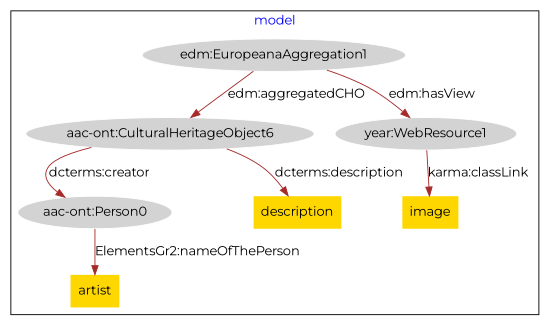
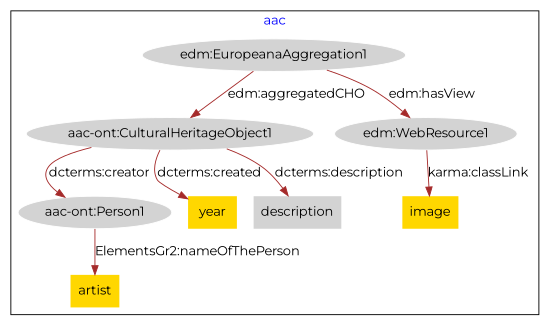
  digraph {
    fontcolor=blue
    fontname=Montserrat
    remincross=true
    node [fillcolor=lightgray fontname=Montserrat style=filled]
    edge [color=brown fontcolor=black fontname=Montserrat]
-   n1 [color=white label="aac-ont:Person0"]
+   n1 [color=white label="aac-ont:Person1"]
    n2 [fillcolor=gold label=artist shape=plaintext]
-   n3 [color=white label="aac-ont:CulturalHeritageObject6"]
-   n5 [fillcolor=gold label=description shape=plaintext]
-   n6 [color=white label="year:WebResource1"]
+   n3 [color=white label="aac-ont:CulturalHeritageObject1"]
+   n4 [fillcolor=gold label=year shape=plaintext]
+   n5 [label=description shape=plaintext]
+   n6 [color=white label="edm:WebResource1"]
    n7 [fillcolor=gold label=image shape=plaintext]
    n8 [color=white label="edm:EuropeanaAggregation1"]
    subgraph cluster_1 {
-     label=model
+     label=aac
      n1
      n2
      n3
+     n4
      n5
      n6
      n7
      n8
    }
    n1 -> n2 [label="ElementsGr2:nameOfThePerson"]
    n3 -> n1 [label="dcterms:creator"]
+   n3 -> n4 [label="dcterms:created"]
    n3 -> n5 [label="dcterms:description"]
    n6 -> n7 [label="karma:classLink"]
    n8 -> n3 [label="edm:aggregatedCHO"]
    n8 -> n6 [label="edm:hasView"]
  }
